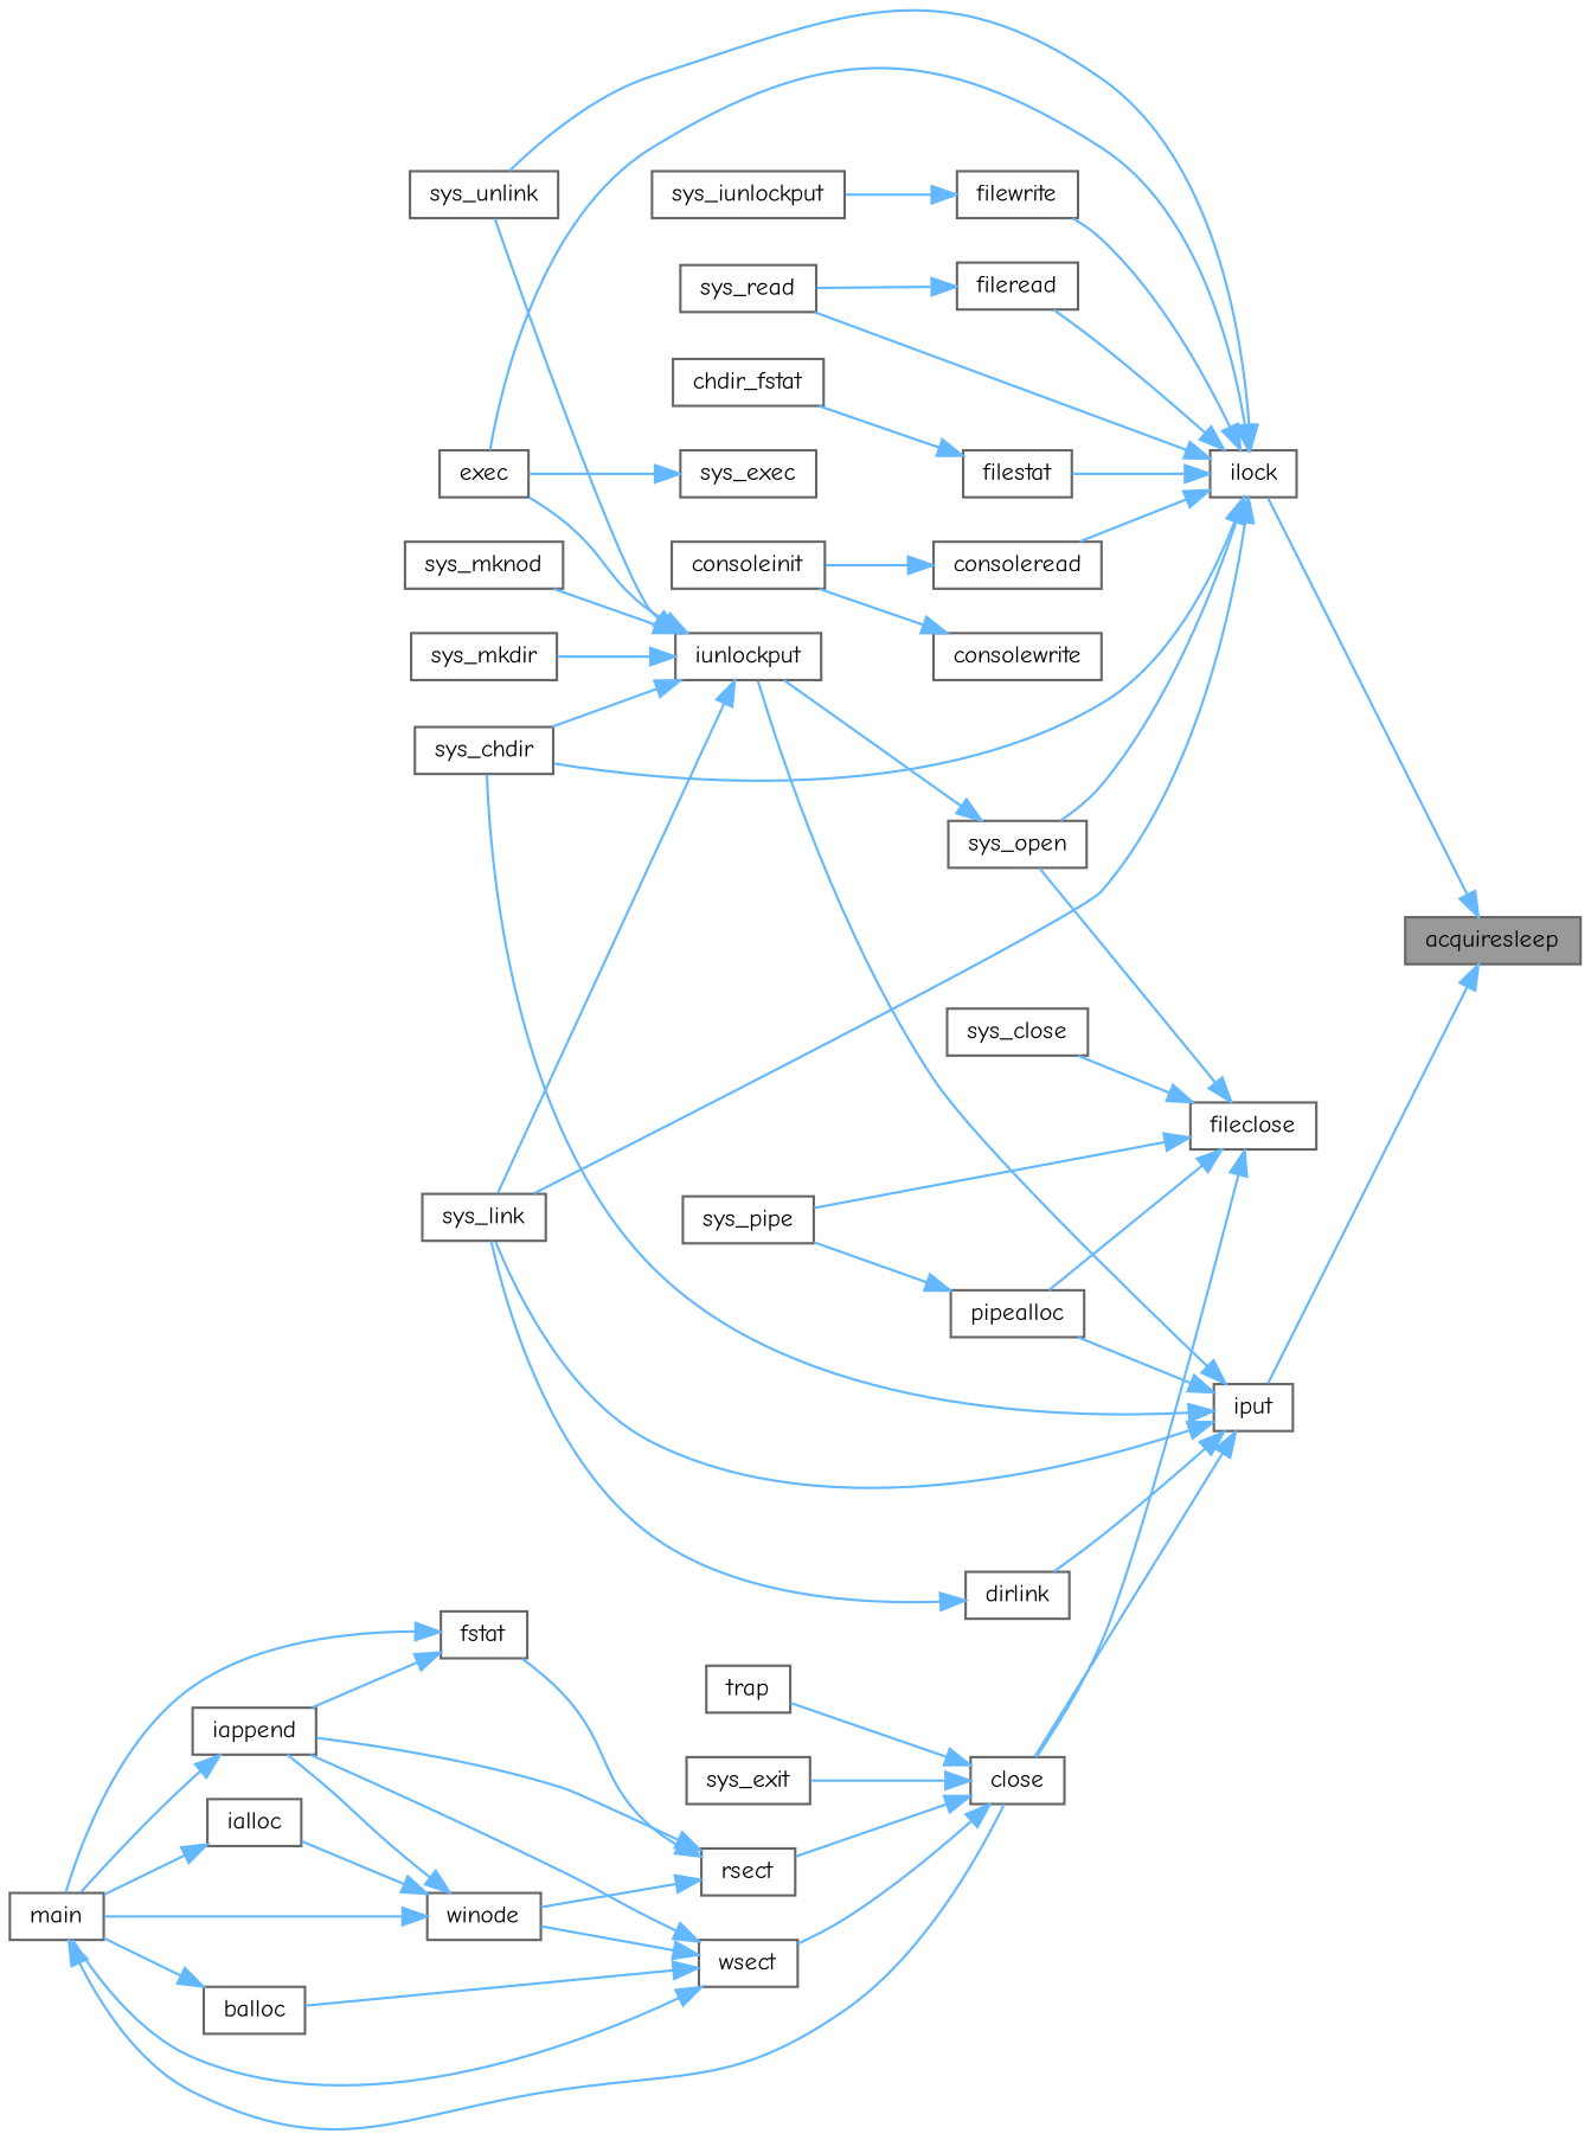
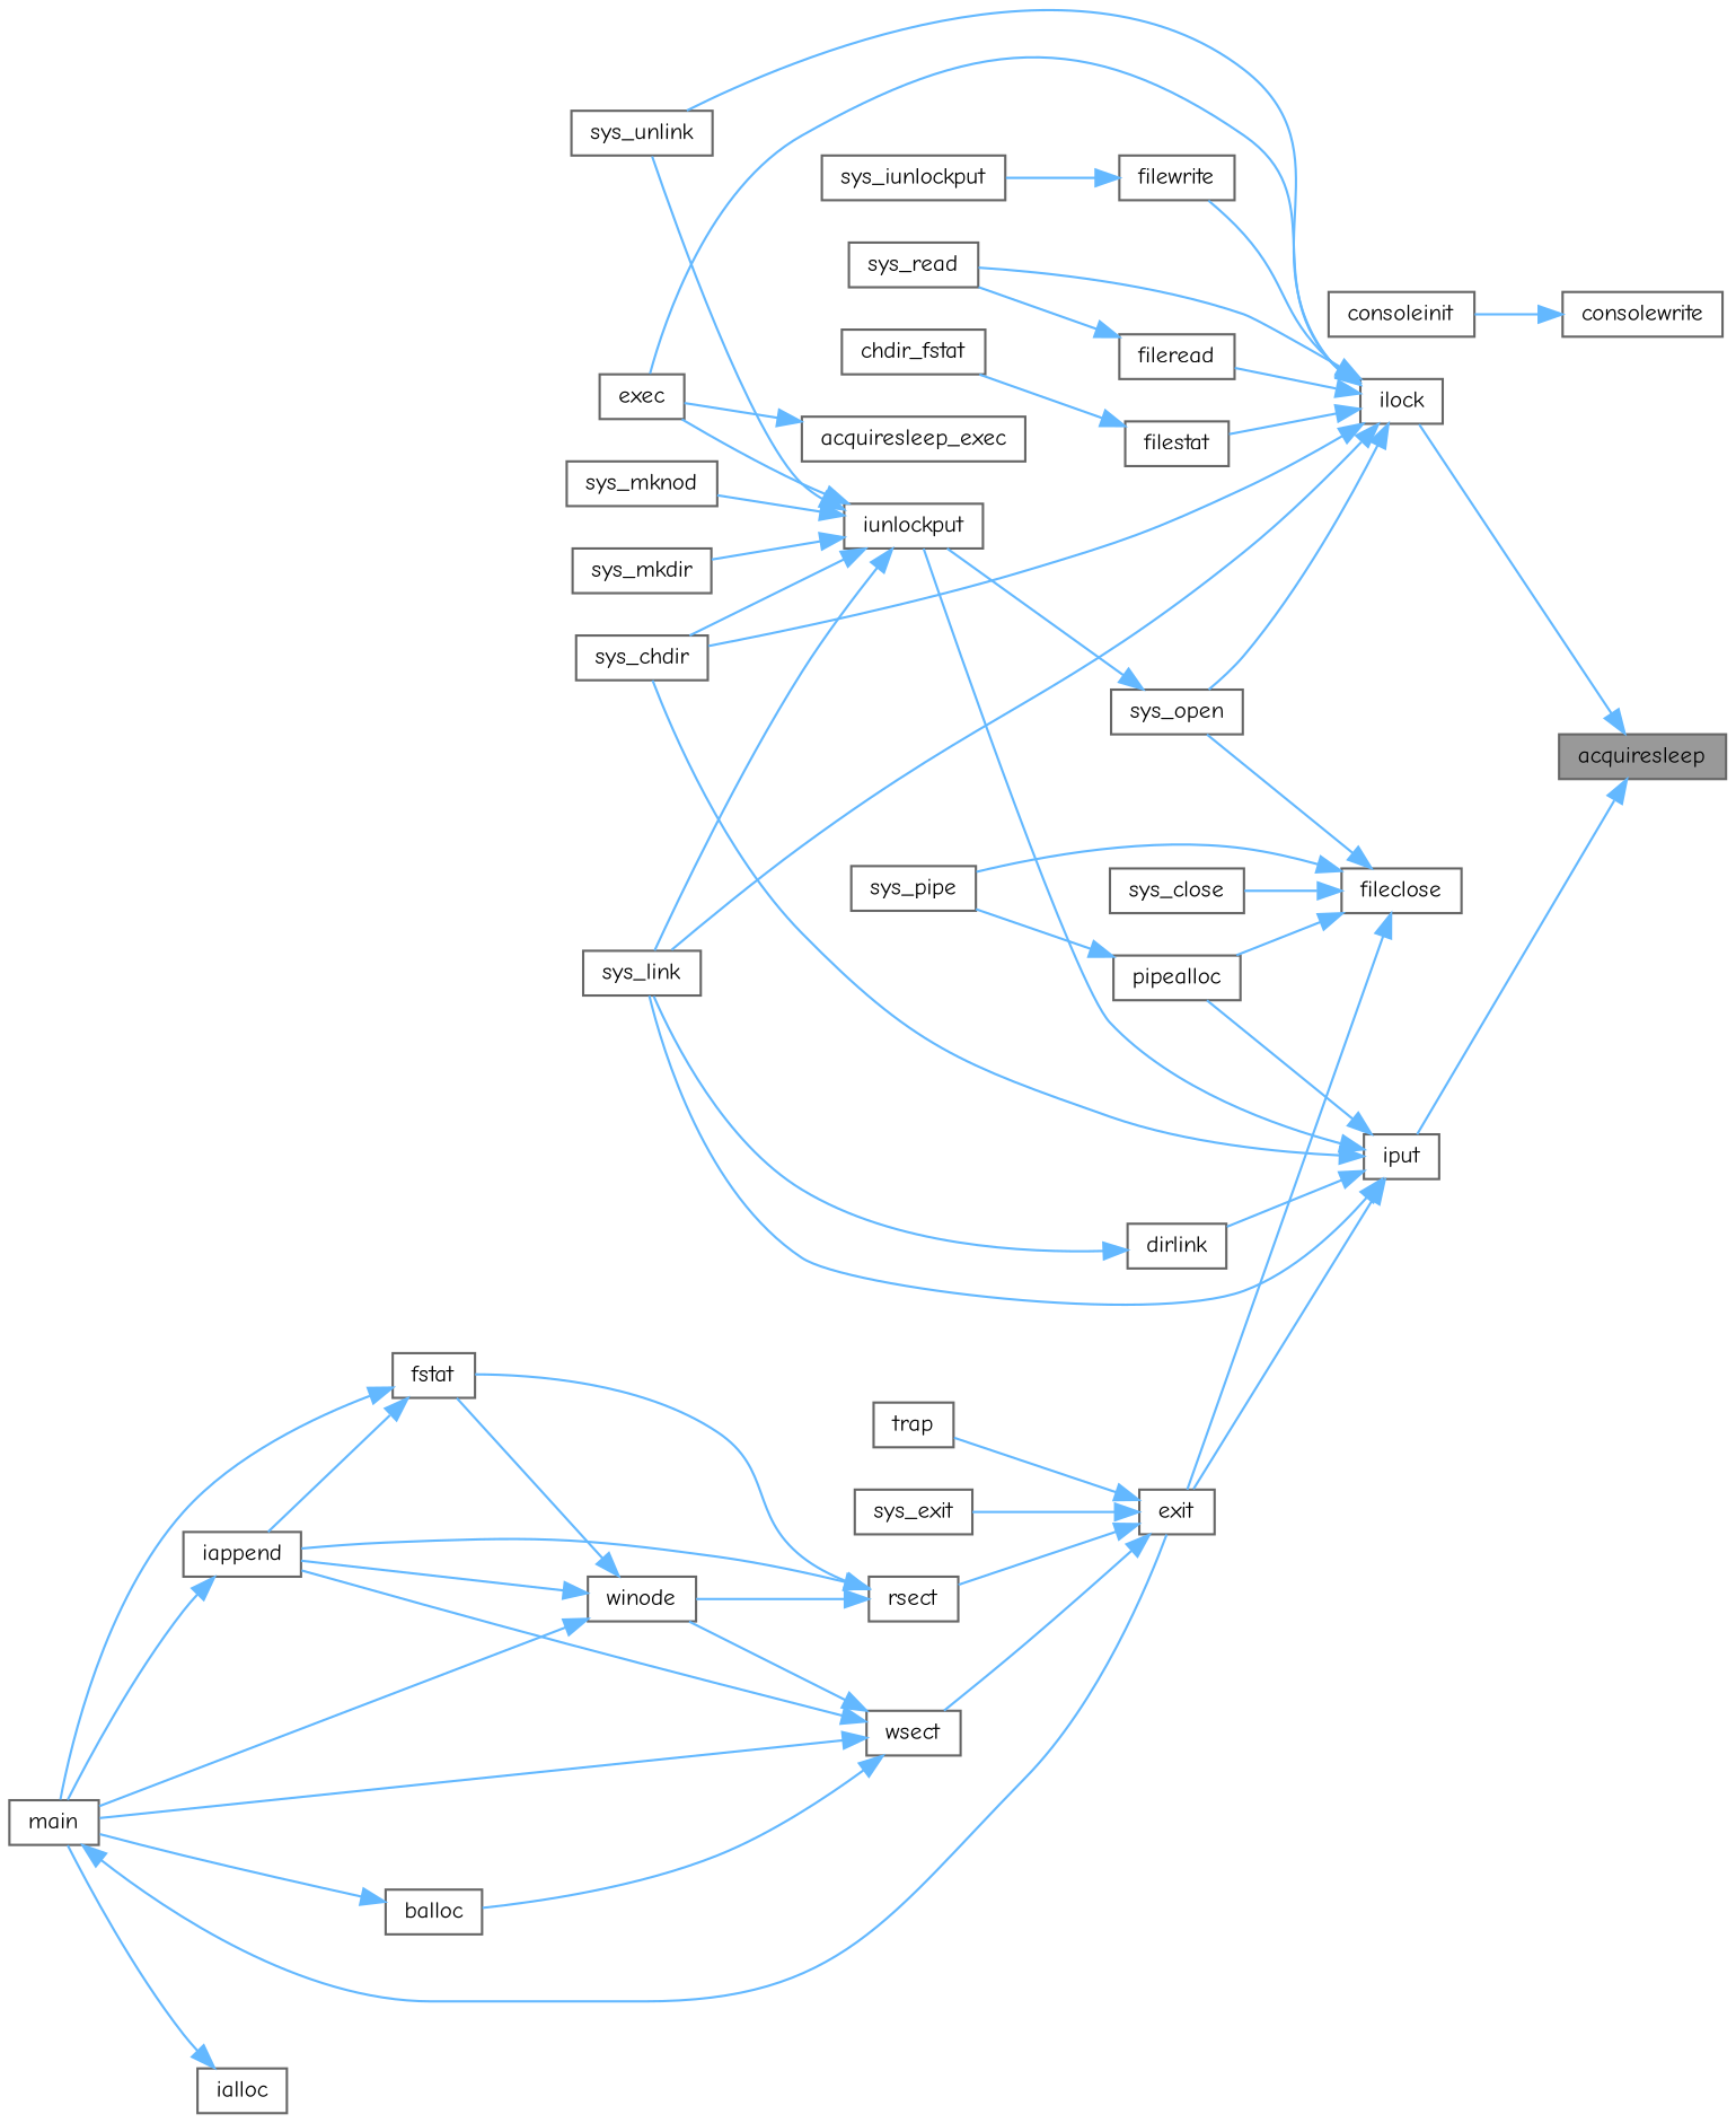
  digraph {
    fontname="Comic Neue"
    rankdir=RL
    node [color=grey40 fillcolor=white fontname="Comic Neue" fontsize=10 shape=box style=filled]
    edge [color=steelblue1 dir=back fontname="Comic Neue" fontsize=10 labelfontname=Helvetica labelfontsize=10 style=solid]
    n1 [color=gray40 fillcolor=grey60 fontcolor=black height=0.2 label=acquiresleep width=0.4]
    n2 [height=0.2 label=ilock width=0.4]
    n3 [height=0.2 label=iput width=0.4]
-   n4 [height=0.2 label=consoleread width=0.4]
    n5 [height=0.2 label=exec width=0.4]
    n6 [height=0.2 label=fileread width=0.4]
    n7 [height=0.2 label=filestat width=0.4]
    n8 [height=0.2 label=filewrite width=0.4]
    n9 [height=0.2 label=sys_chdir width=0.4]
    n10 [height=0.2 label=sys_link width=0.4]
    n11 [height=0.2 label=sys_open width=0.4]
    n12 [height=0.2 label=sys_unlink width=0.4]
    n13 [height=0.2 label=sys_read width=0.4]
    n14 [height=0.2 label=dirlink width=0.4]
-   n15 [height=0.2 label=close width=0.4]
+   n15 [height=0.2 label=exit width=0.4]
    n16 [height=0.2 label=iunlockput width=0.4]
    n17 [height=0.2 label=pipealloc width=0.4]
    n18 [height=0.2 label=consoleinit width=0.4]
    n19 [height=0.2 label=consolewrite width=0.4]
    n20 [height=0.2 label=chdir_fstat width=0.4]
    n21 [height=0.2 label=sys_iunlockput width=0.4]
-   n22 [height=0.2 label=sys_exec width=0.4]
+   n22 [height=0.2 label=acquiresleep_exec width=0.4]
    n23 [height=0.2 label=rsect width=0.4]
    n24 [height=0.2 label=sys_exit width=0.4]
    n25 [height=0.2 label=trap width=0.4]
    n26 [height=0.2 label=wsect width=0.4]
    n27 [height=0.2 label=fileclose width=0.4]
    n28 [height=0.2 label=sys_pipe width=0.4]
    n29 [height=0.2 label=sys_close width=0.4]
    n30 [height=0.2 label=sys_mkdir width=0.4]
    n31 [height=0.2 label=sys_mknod width=0.4]
    n32 [height=0.2 label=main width=0.4]
    n33 [height=0.2 label=iappend width=0.4]
    n34 [height=0.2 label=fstat width=0.4]
    n35 [height=0.2 label=winode width=0.4]
    n36 [height=0.2 label=balloc width=0.4]
    n37 [height=0.2 label=ialloc width=0.4]
    n1 -> n2
    n1 -> n3
-   n2 -> n4
    n2 -> n5
    n2 -> n6
    n2 -> n7
    n2 -> n8
    n2 -> n9
    n2 -> n10
    n2 -> n11
    n2 -> n12
    n2 -> n13
    n3 -> n9
    n3 -> n10
    n3 -> n14
    n3 -> n15
    n3 -> n16
    n3 -> n17
-   n4 -> n18
    n6 -> n13
    n7 -> n20
    n8 -> n21
    n11 -> n16
    n14 -> n10
    n15 -> n23
    n15 -> n24
    n15 -> n25
    n15 -> n26
    n16 -> n5
    n16 -> n9
    n16 -> n10
    n16 -> n12
    n16 -> n30
    n16 -> n31
    n17 -> n28
    n19 -> n18
    n22 -> n5
    n23 -> n33
    n23 -> n34
    n23 -> n35
    n26 -> n32
    n26 -> n33
    n26 -> n35
    n26 -> n36
    n27 -> n11
    n27 -> n15
    n27 -> n17
    n27 -> n28
    n27 -> n29
    n32 -> n15
    n33 -> n32
    n34 -> n32
    n34 -> n33
    n35 -> n32
    n35 -> n33
-   n35 -> n37
+   n35 -> n34
    n36 -> n32
    n37 -> n32
  }
